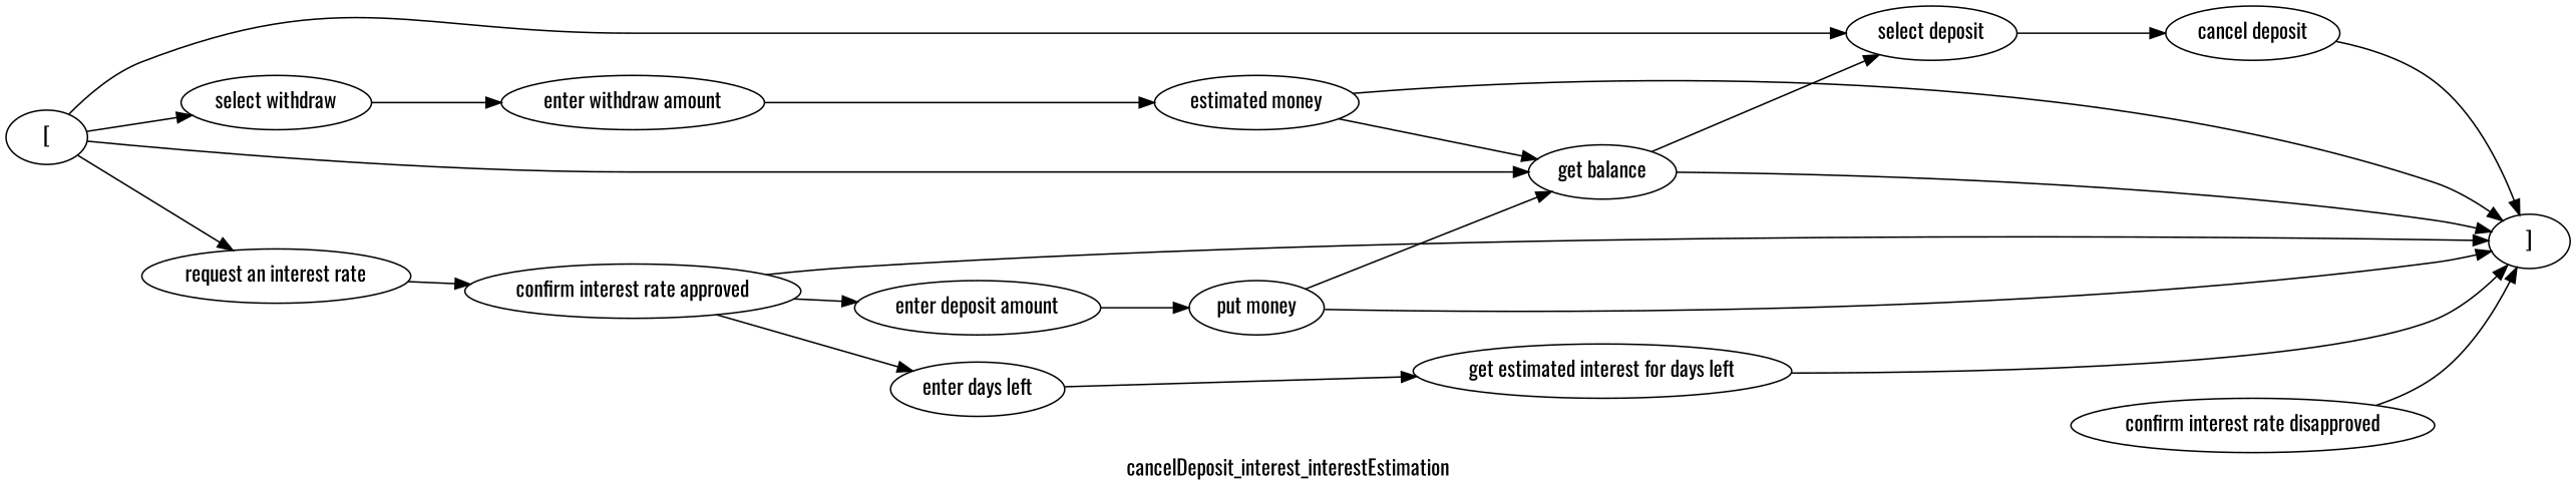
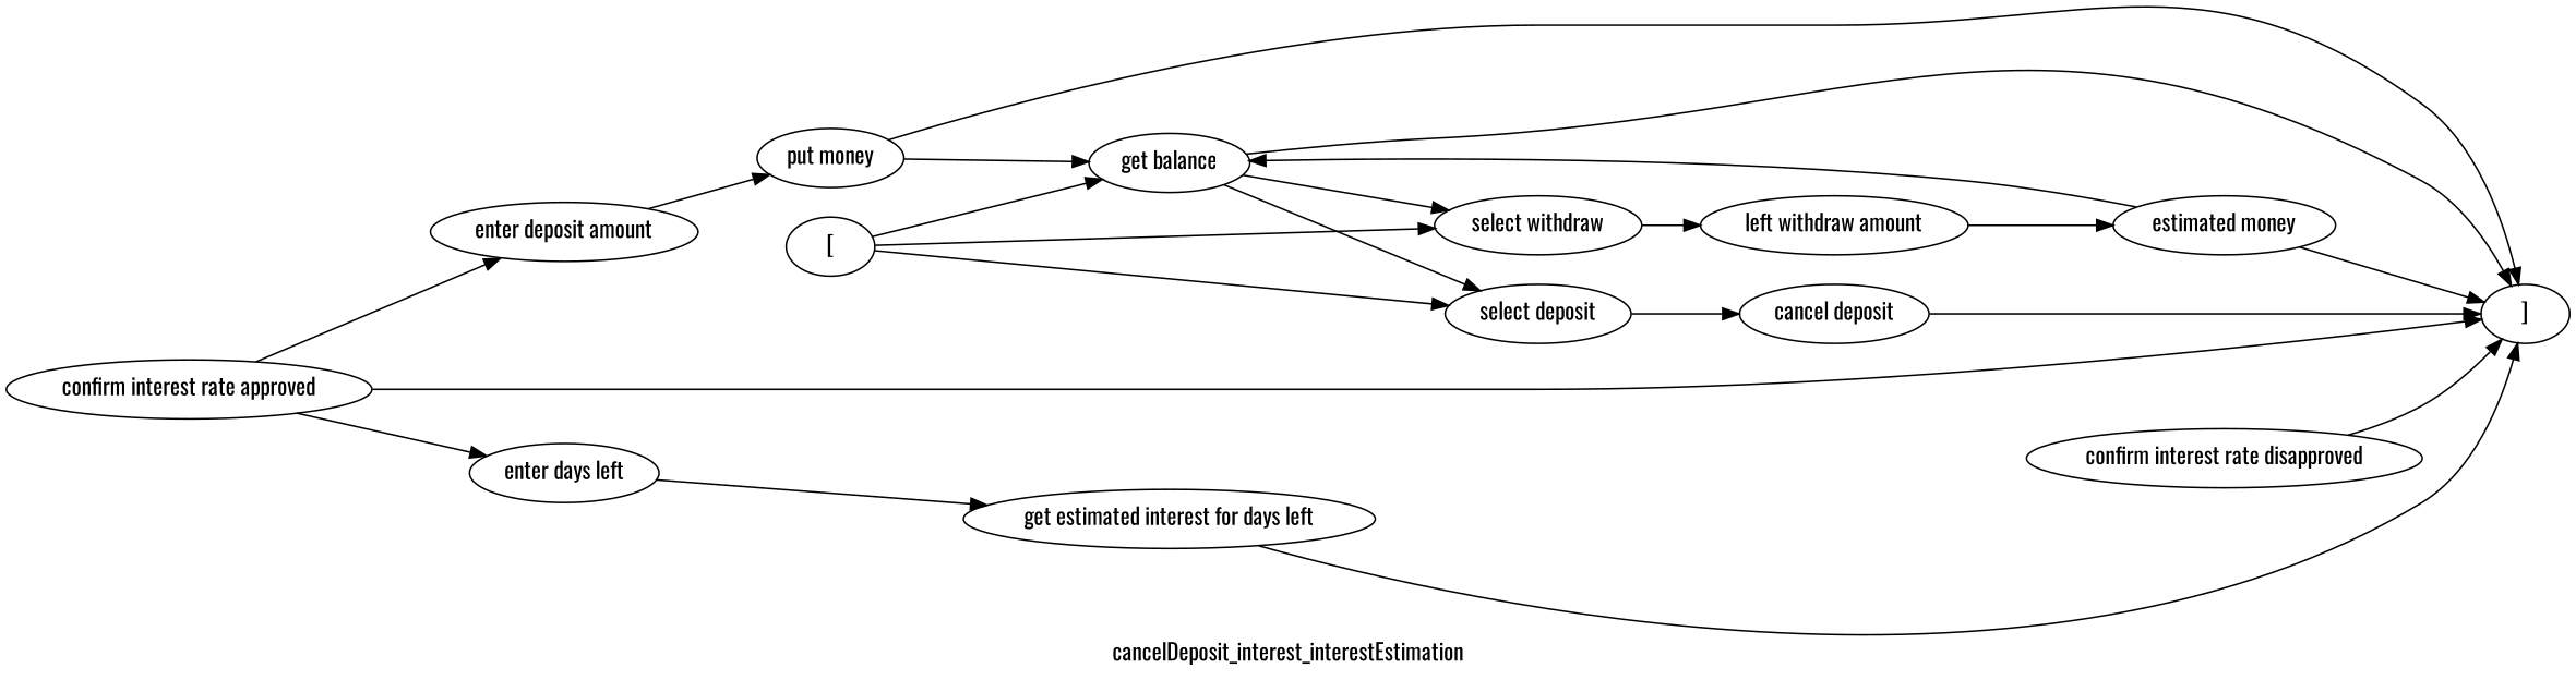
  digraph {
    fontname=Oswald
    label=cancelDeposit_interest_interestEstimation
    rankdir=LR
    node [fontname=Oswald]
    edge [fontname=Oswald]
    n1 [label="get balance"]
    n2 [label="]"]
    n3 [label="select deposit"]
    n4 [label="select withdraw"]
    n5 [label="cancel deposit"]
-   n6 [label="enter withdraw amount"]
+   n6 [label="left withdraw amount"]
    n7 [label="["]
-   n8 [label="request an interest rate"]
    n9 [label="confirm interest rate approved"]
    n10 [label="enter deposit amount"]
    n11 [label="put money"]
    n12 [label="estimated money"]
    n13 [label="enter days left"]
    n14 [label="confirm interest rate disapproved"]
    n15 [label="get estimated interest for days left"]
    n1 -> n2
    n1 -> n3
+   n1 -> n4
    n3 -> n5
    n4 -> n6
    n5 -> n2
    n6 -> n12
    n7 -> n1
    n7 -> n3
    n7 -> n4
-   n7 -> n8
-   n8 -> n9
    n9 -> n2
    n9 -> n10
    n9 -> n13
    n10 -> n11
    n11 -> n1
    n11 -> n2
    n12 -> n1
    n12 -> n2
    n13 -> n15
    n14 -> n2
    n15 -> n2
  }
